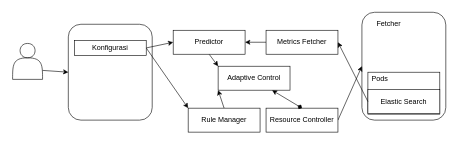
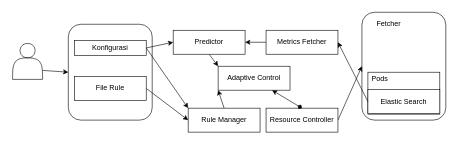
  <mxCell id="0" />
  <mxCell id="1" parent="0" />
  <mxCell id="2" value="" style="rounded=1;whiteSpace=wrap;html=1;" vertex="1" parent="1"><mxGeometry x="113" y="40" width="140" height="160" as="geometry" /></mxCell>
  <mxCell id="3" style="edgeStyle=none;html=1;exitX=1;exitY=0.75;exitDx=0;exitDy=0;entryX=0;entryY=0.5;entryDx=0;entryDy=0;startArrow=none;startFill=0;" edge="1" parent="1" source="4" target="2"><mxGeometry relative="1" as="geometry" /></mxCell>
  <mxCell id="4" value="" style="shape=actor;whiteSpace=wrap;html=1;" vertex="1" parent="1"><mxGeometry x="20" y="72" width="50" height="60" as="geometry" /></mxCell>
  <mxCell id="5" style="edgeStyle=none;html=1;exitX=1;exitY=0.5;exitDx=0;exitDy=0;entryX=0;entryY=0;entryDx=0;entryDy=0;" edge="1" parent="1" source="7" target="11"><mxGeometry relative="1" as="geometry" /></mxCell>
  <mxCell id="6" style="edgeStyle=none;html=1;exitX=1;exitY=0.5;exitDx=0;exitDy=0;entryX=0;entryY=0.5;entryDx=0;entryDy=0;" edge="1" parent="1" source="7" target="13"><mxGeometry relative="1" as="geometry" /></mxCell>
  <mxCell id="7" value="Konfigurasi" style="rounded=0;whiteSpace=wrap;html=1;" vertex="1" parent="1"><mxGeometry x="123" y="67" width="120" height="25" as="geometry" /></mxCell>
+ <mxCell id="8" style="edgeStyle=none;html=1;exitX=1;exitY=0.5;exitDx=0;exitDy=0;entryX=0;entryY=0.5;entryDx=0;entryDy=0;" edge="1" parent="1" source="9" target="11"><mxGeometry relative="1" as="geometry" /></mxCell>
+ <mxCell id="9" value="File Rule" style="rounded=0;whiteSpace=wrap;html=1;" vertex="1" parent="1"><mxGeometry x="123" y="127" width="120" height="40" as="geometry" /></mxCell>
  <mxCell id="10" style="edgeStyle=none;html=1;exitX=0.5;exitY=0;exitDx=0;exitDy=0;entryX=0;entryY=1;entryDx=0;entryDy=0;" edge="1" parent="1" source="11" target="26"><mxGeometry relative="1" as="geometry" /></mxCell>
  <mxCell id="11" value="Rule Manager" style="rounded=0;whiteSpace=wrap;html=1;" vertex="1" parent="1"><mxGeometry x="313" y="180" width="120" height="40" as="geometry" /></mxCell>
  <mxCell id="12" style="edgeStyle=none;html=1;exitX=0.5;exitY=1;exitDx=0;exitDy=0;entryX=0;entryY=0;entryDx=0;entryDy=0;" edge="1" parent="1" source="13" target="26"><mxGeometry relative="1" as="geometry" /></mxCell>
  <mxCell id="13" value="Predictor" style="rounded=0;whiteSpace=wrap;html=1;" vertex="1" parent="1"><mxGeometry x="288" y="50" width="120" height="40" as="geometry" /></mxCell>
  <mxCell id="14" value="" style="group" vertex="1" connectable="0" parent="1"><mxGeometry x="603" y="20" width="140" height="180" as="geometry" /></mxCell>
  <mxCell id="15" value="" style="rounded=1;whiteSpace=wrap;html=1;" vertex="1" parent="14"><mxGeometry width="140" height="180" as="geometry" /></mxCell>
  <mxCell id="16" value="" style="rounded=0;whiteSpace=wrap;html=1;" vertex="1" parent="14"><mxGeometry x="10" y="100" width="120" height="70" as="geometry" /></mxCell>
  <mxCell id="17" value="Elastic Search" style="rounded=0;whiteSpace=wrap;html=1;" vertex="1" parent="14"><mxGeometry x="10" y="129" width="120" height="40" as="geometry" /></mxCell>
  <mxCell id="18" value="Pods" style="text;html=1;strokeColor=none;fillColor=none;align=center;verticalAlign=middle;whiteSpace=wrap;rounded=0;" vertex="1" parent="14"><mxGeometry y="97" width="60" height="30" as="geometry" /></mxCell>
  <mxCell id="19" value="Fetcher" style="text;html=1;strokeColor=none;fillColor=none;align=center;verticalAlign=middle;whiteSpace=wrap;rounded=0;" vertex="1" parent="14"><mxGeometry width="90" height="40" as="geometry" /></mxCell>
  <mxCell id="20" style="edgeStyle=none;html=1;exitX=0;exitY=0.5;exitDx=0;exitDy=0;entryX=1;entryY=0.5;entryDx=0;entryDy=0;" edge="1" parent="1" source="21" target="13"><mxGeometry relative="1" as="geometry" /></mxCell>
  <mxCell id="21" value="Metrics Fetcher" style="rounded=0;whiteSpace=wrap;html=1;" vertex="1" parent="1"><mxGeometry x="443" y="50" width="120" height="40" as="geometry" /></mxCell>
  <mxCell id="22" style="edgeStyle=none;html=1;exitX=0;exitY=0.5;exitDx=0;exitDy=0;entryX=1;entryY=0.5;entryDx=0;entryDy=0;" edge="1" parent="1" source="17" target="21"><mxGeometry relative="1" as="geometry" /></mxCell>
  <mxCell id="23" style="edgeStyle=none;html=1;exitX=1;exitY=0.5;exitDx=0;exitDy=0;entryX=0;entryY=0.5;entryDx=0;entryDy=0;" edge="1" parent="1" source="24" target="15"><mxGeometry relative="1" as="geometry" /></mxCell>
  <mxCell id="24" value="Resource Controller" style="rounded=0;whiteSpace=wrap;html=1;" vertex="1" parent="1"><mxGeometry x="443" y="180" width="120" height="40" as="geometry" /></mxCell>
  <mxCell id="25" style="edgeStyle=none;html=1;exitX=0.75;exitY=1;exitDx=0;exitDy=0;entryX=0.5;entryY=0;entryDx=0;entryDy=0;startArrow=classic;startFill=1;endArrow=diamond;" edge="1" parent="1" source="26" target="24"><mxGeometry relative="1" as="geometry" /></mxCell>
  <mxCell id="26" value="Adaptive Control" style="rounded=0;whiteSpace=wrap;html=1;" vertex="1" parent="1"><mxGeometry x="363" y="110" width="120" height="40" as="geometry" /></mxCell>
